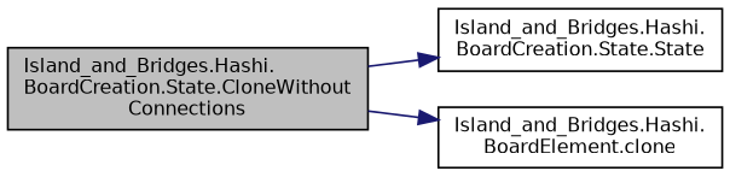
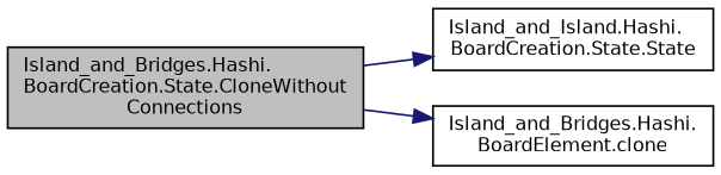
  digraph {
    rankdir=LR
    node [color=black fillcolor=white fontname=Helvetica fontsize=10 shape=record style=filled]
    edge [color=midnightblue fontname=Helvetica fontsize=10 labelfontname=Helvetica labelfontsize=10 style=solid]
    n1 [fillcolor=grey75 fontcolor=black height=0.2 label="Island_and_Bridges.Hashi.\lBoardCreation.State.CloneWithout\lConnections" width=0.4]
-   n2 [height=0.2 label="Island_and_Bridges.Hashi.\lBoardCreation.State.State" width=0.4]
+   n2 [height=0.2 label="Island_and_Island.Hashi.\lBoardCreation.State.State" width=0.4]
    n3 [height=0.2 label="Island_and_Bridges.Hashi.\lBoardElement.clone" width=0.4]
    n1 -> n2
    n1 -> n3
  }
